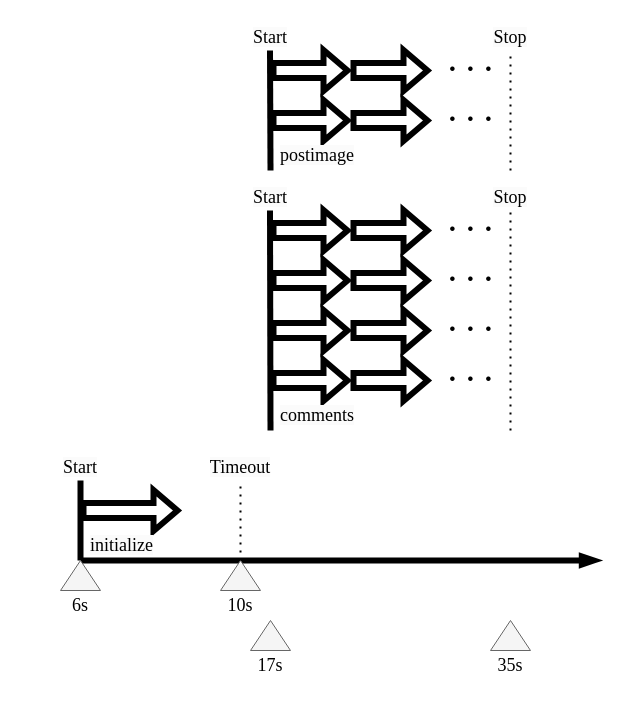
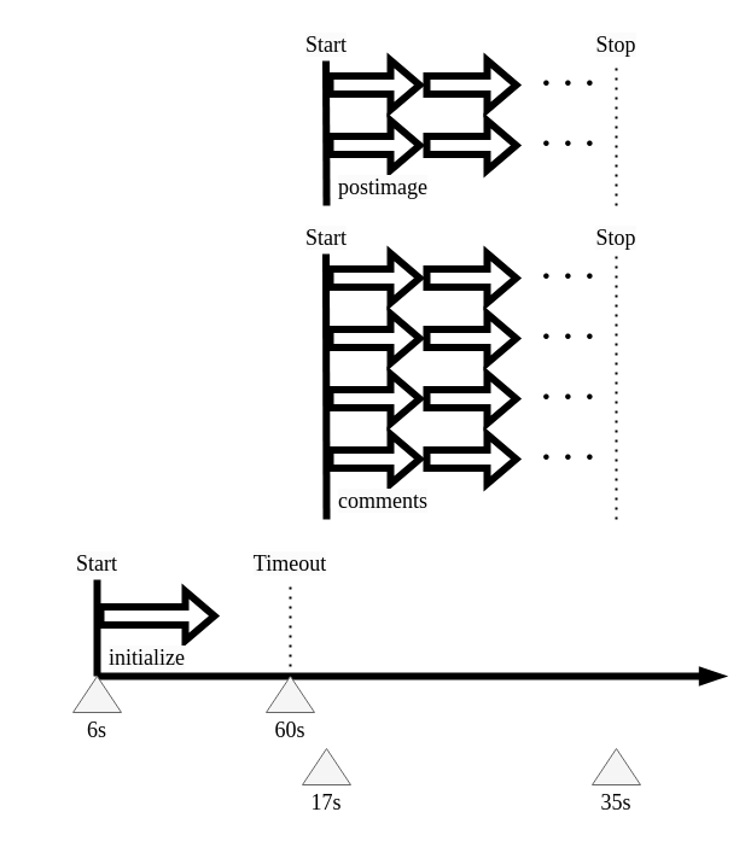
  <mxCell id="0" />
  <mxCell id="1" parent="0" />
  <mxCell id="2" value="" style="endArrow=blockThin;html=1;rounded=0;strokeWidth=6;endFill=1;endSize=6;" edge="1" parent="1"><mxGeometry width="50" height="50" relative="1" as="geometry"><mxPoint x="80" y="560" as="sourcePoint" /><mxPoint x="600" y="560" as="targetPoint" /></mxGeometry></mxCell>
  <mxCell id="3" value="" style="endArrow=none;html=1;rounded=0;strokeWidth=6;endSize=6;" edge="1" parent="1"><mxGeometry width="50" height="50" relative="1" as="geometry"><mxPoint x="80" y="560" as="sourcePoint" /><mxPoint x="80" y="480" as="targetPoint" /></mxGeometry></mxCell>
  <mxCell id="4" value="" style="group" vertex="1" connectable="0" parent="1"><mxGeometry x="20" y="560" width="120" height="60" as="geometry" /></mxCell>
  <mxCell id="5" value="" style="triangle;whiteSpace=wrap;html=1;fillColor=#f5f5f5;fontColor=#333333;strokeColor=#666666;rotation=-90;" vertex="1" parent="4"><mxGeometry x="45" y="-5" width="30" height="40" as="geometry" /></mxCell>
  <mxCell id="6" value="6s" style="text;html=1;strokeColor=none;fillColor=none;align=center;verticalAlign=middle;whiteSpace=wrap;rounded=0;fontFamily=Noto Sans Japanese;fontSource=https%3A%2F%2Ffonts.googleapis.com%2Fcss%3Ffamily%3DNoto%2BSans%2BJapanese;fontSize=18;" vertex="1" parent="4"><mxGeometry y="30" width="120" height="30" as="geometry" /></mxCell>
  <mxCell id="7" value="" style="group" vertex="1" connectable="0" parent="1"><mxGeometry x="180" y="560" width="120" height="60" as="geometry" /></mxCell>
  <mxCell id="8" value="" style="triangle;whiteSpace=wrap;html=1;fillColor=#f5f5f5;fontColor=#333333;strokeColor=#666666;rotation=-90;" vertex="1" parent="7"><mxGeometry x="45" y="-5" width="30" height="40" as="geometry" /></mxCell>
- <mxCell id="9" value="10s" style="text;html=1;strokeColor=none;fillColor=none;align=center;verticalAlign=middle;whiteSpace=wrap;rounded=0;fontFamily=Noto Sans Japanese;fontSource=https%3A%2F%2Ffonts.googleapis.com%2Fcss%3Ffamily%3DNoto%2BSans%2BJapanese;fontSize=18;" vertex="1" parent="7"><mxGeometry y="30" width="120" height="30" as="geometry" /></mxCell>
+ <mxCell id="9" value="60s" style="text;html=1;strokeColor=none;fillColor=none;align=center;verticalAlign=middle;whiteSpace=wrap;rounded=0;fontFamily=Noto Sans Japanese;fontSource=https%3A%2F%2Ffonts.googleapis.com%2Fcss%3Ffamily%3DNoto%2BSans%2BJapanese;fontSize=18;" vertex="1" parent="7"><mxGeometry y="30" width="120" height="30" as="geometry" /></mxCell>
  <mxCell id="10" value="" style="group" vertex="1" connectable="0" parent="1"><mxGeometry x="210" y="620" width="120" height="60" as="geometry" /></mxCell>
  <mxCell id="11" value="" style="triangle;whiteSpace=wrap;html=1;fillColor=#f5f5f5;fontColor=#333333;strokeColor=#666666;rotation=-90;" vertex="1" parent="10"><mxGeometry x="45" y="-5" width="30" height="40" as="geometry" /></mxCell>
  <mxCell id="12" value="17s" style="text;html=1;strokeColor=none;fillColor=none;align=center;verticalAlign=middle;whiteSpace=wrap;rounded=0;fontFamily=Noto Sans Japanese;fontSource=https%3A%2F%2Ffonts.googleapis.com%2Fcss%3Ffamily%3DNoto%2BSans%2BJapanese;fontSize=18;" vertex="1" parent="10"><mxGeometry y="30" width="120" height="30" as="geometry" /></mxCell>
  <mxCell id="13" value="" style="group" vertex="1" connectable="0" parent="1"><mxGeometry x="450" y="620" width="120" height="60" as="geometry" /></mxCell>
  <mxCell id="14" value="" style="triangle;whiteSpace=wrap;html=1;fillColor=#f5f5f5;fontColor=#333333;strokeColor=#666666;rotation=-90;" vertex="1" parent="13"><mxGeometry x="45" y="-5" width="30" height="40" as="geometry" /></mxCell>
  <mxCell id="15" value="35s" style="text;html=1;strokeColor=none;fillColor=none;align=center;verticalAlign=middle;whiteSpace=wrap;rounded=0;fontFamily=Noto Sans Japanese;fontSource=https%3A%2F%2Ffonts.googleapis.com%2Fcss%3Ffamily%3DNoto%2BSans%2BJapanese;fontSize=18;" vertex="1" parent="13"><mxGeometry y="30" width="120" height="30" as="geometry" /></mxCell>
  <mxCell id="16" value="" style="shape=flexArrow;endArrow=classic;html=1;rounded=0;strokeWidth=6;fontFamily=Noto Sans Japanese;fontSource=https%3A%2F%2Ffonts.googleapis.com%2Fcss%3Ffamily%3DNoto%2BSans%2BJapanese;fontSize=18;endSize=6;" edge="1" parent="1"><mxGeometry width="50" height="50" relative="1" as="geometry"><mxPoint x="80" y="510" as="sourcePoint" /><mxPoint x="180" y="510" as="targetPoint" /></mxGeometry></mxCell>
  <mxCell id="17" value="" style="endArrow=none;dashed=1;html=1;dashPattern=1 3;strokeWidth=2;rounded=0;fontFamily=Noto Sans Japanese;fontSource=https%3A%2F%2Ffonts.googleapis.com%2Fcss%3Ffamily%3DNoto%2BSans%2BJapanese;fontSize=18;endSize=6;" edge="1" parent="1"><mxGeometry width="50" height="50" relative="1" as="geometry"><mxPoint x="240" y="560" as="sourcePoint" /><mxPoint x="240" y="480" as="targetPoint" /></mxGeometry></mxCell>
  <mxCell id="18" value="&lt;span style=&quot;color: rgb(0, 0, 0); font-family: &amp;quot;Noto Sans Japanese&amp;quot;; font-size: 18px; font-style: normal; font-variant-ligatures: normal; font-variant-caps: normal; font-weight: 400; letter-spacing: normal; orphans: 2; text-indent: 0px; text-transform: none; widows: 2; word-spacing: 0px; -webkit-text-stroke-width: 0px; background-color: rgb(251, 251, 251); text-decoration-thickness: initial; text-decoration-style: initial; text-decoration-color: initial; float: none; display: inline !important;&quot;&gt;Timeout&lt;/span&gt;" style="text;whiteSpace=wrap;html=1;fontSize=18;fontFamily=Noto Sans Japanese;align=center;" vertex="1" parent="1"><mxGeometry x="200" y="450" width="80" height="30" as="geometry" /></mxCell>
  <mxCell id="19" value="&lt;span style=&quot;color: rgb(0, 0, 0); font-family: &amp;quot;Noto Sans Japanese&amp;quot;; font-size: 18px; font-style: normal; font-variant-ligatures: normal; font-variant-caps: normal; font-weight: 400; letter-spacing: normal; orphans: 2; text-indent: 0px; text-transform: none; widows: 2; word-spacing: 0px; -webkit-text-stroke-width: 0px; background-color: rgb(251, 251, 251); text-decoration-thickness: initial; text-decoration-style: initial; text-decoration-color: initial; float: none; display: inline !important;&quot;&gt;Start&lt;/span&gt;" style="text;whiteSpace=wrap;html=1;fontSize=18;fontFamily=Noto Sans Japanese;align=center;" vertex="1" parent="1"><mxGeometry x="40" y="450" width="80" height="30" as="geometry" /></mxCell>
  <mxCell id="20" value="&lt;span style=&quot;color: rgb(0, 0, 0); font-family: &amp;quot;Noto Sans Japanese&amp;quot;; font-size: 18px; font-style: normal; font-variant-ligatures: normal; font-variant-caps: normal; font-weight: 400; letter-spacing: normal; orphans: 2; text-indent: 0px; text-transform: none; widows: 2; word-spacing: 0px; -webkit-text-stroke-width: 0px; background-color: rgb(251, 251, 251); text-decoration-thickness: initial; text-decoration-style: initial; text-decoration-color: initial; float: none; display: inline !important;&quot;&gt;initialize&lt;/span&gt;" style="text;whiteSpace=wrap;html=1;fontSize=18;fontFamily=Noto Sans Japanese;align=left;spacing=10;" vertex="1" parent="1"><mxGeometry x="80" y="520" width="160" height="40" as="geometry" /></mxCell>
  <mxCell id="21" value="" style="endArrow=none;html=1;rounded=0;strokeWidth=6;endSize=6;exitX=0;exitY=1;exitDx=0;exitDy=0;" edge="1" parent="1" source="36"><mxGeometry width="50" height="50" relative="1" as="geometry"><mxPoint x="270" y="400" as="sourcePoint" /><mxPoint x="269.5" y="210" as="targetPoint" /></mxGeometry></mxCell>
  <mxCell id="22" value="" style="endArrow=none;html=1;rounded=0;strokeWidth=6;endSize=6;exitX=0;exitY=1;exitDx=0;exitDy=0;" edge="1" parent="1" source="34"><mxGeometry width="50" height="50" relative="1" as="geometry"><mxPoint x="269.5" y="130" as="sourcePoint" /><mxPoint x="269.5" y="50" as="targetPoint" /></mxGeometry></mxCell>
  <mxCell id="23" value="&lt;span style=&quot;color: rgb(0, 0, 0); font-family: &amp;quot;Noto Sans Japanese&amp;quot;; font-size: 18px; font-style: normal; font-variant-ligatures: normal; font-variant-caps: normal; font-weight: 400; letter-spacing: normal; orphans: 2; text-indent: 0px; text-transform: none; widows: 2; word-spacing: 0px; -webkit-text-stroke-width: 0px; background-color: rgb(251, 251, 251); text-decoration-thickness: initial; text-decoration-style: initial; text-decoration-color: initial; float: none; display: inline !important;&quot;&gt;Start&lt;/span&gt;" style="text;whiteSpace=wrap;html=1;fontSize=18;fontFamily=Noto Sans Japanese;align=center;" vertex="1" parent="1"><mxGeometry x="230" y="180" width="80" height="30" as="geometry" /></mxCell>
  <mxCell id="24" value="&lt;span style=&quot;color: rgb(0, 0, 0); font-family: &amp;quot;Noto Sans Japanese&amp;quot;; font-size: 18px; font-style: normal; font-variant-ligatures: normal; font-variant-caps: normal; font-weight: 400; letter-spacing: normal; orphans: 2; text-indent: 0px; text-transform: none; widows: 2; word-spacing: 0px; -webkit-text-stroke-width: 0px; background-color: rgb(251, 251, 251); text-decoration-thickness: initial; text-decoration-style: initial; text-decoration-color: initial; float: none; display: inline !important;&quot;&gt;Start&lt;/span&gt;" style="text;whiteSpace=wrap;html=1;fontSize=18;fontFamily=Noto Sans Japanese;align=center;" vertex="1" parent="1"><mxGeometry x="230" y="20" width="80" height="30" as="geometry" /></mxCell>
  <mxCell id="25" value="" style="endArrow=none;dashed=1;html=1;dashPattern=1 3;strokeWidth=2;rounded=0;fontFamily=Noto Sans Japanese;fontSource=https%3A%2F%2Ffonts.googleapis.com%2Fcss%3Ffamily%3DNoto%2BSans%2BJapanese;fontSize=18;endSize=6;" edge="1" parent="1"><mxGeometry width="50" height="50" relative="1" as="geometry"><mxPoint x="510" y="430" as="sourcePoint" /><mxPoint x="510" y="210" as="targetPoint" /></mxGeometry></mxCell>
  <mxCell id="26" value="&lt;span style=&quot;color: rgb(0, 0, 0); font-family: &amp;quot;Noto Sans Japanese&amp;quot;; font-size: 18px; font-style: normal; font-variant-ligatures: normal; font-variant-caps: normal; font-weight: 400; letter-spacing: normal; orphans: 2; text-indent: 0px; text-transform: none; widows: 2; word-spacing: 0px; -webkit-text-stroke-width: 0px; background-color: rgb(251, 251, 251); text-decoration-thickness: initial; text-decoration-style: initial; text-decoration-color: initial; float: none; display: inline !important;&quot;&gt;Stop&lt;/span&gt;" style="text;whiteSpace=wrap;html=1;fontSize=18;fontFamily=Noto Sans Japanese;align=center;" vertex="1" parent="1"><mxGeometry x="470" y="180" width="80" height="30" as="geometry" /></mxCell>
  <mxCell id="27" value="" style="endArrow=none;dashed=1;html=1;dashPattern=1 3;strokeWidth=2;rounded=0;fontFamily=Noto Sans Japanese;fontSource=https%3A%2F%2Ffonts.googleapis.com%2Fcss%3Ffamily%3DNoto%2BSans%2BJapanese;fontSize=18;endSize=6;" edge="1" parent="1"><mxGeometry width="50" height="50" relative="1" as="geometry"><mxPoint x="510" y="170" as="sourcePoint" /><mxPoint x="510" y="50" as="targetPoint" /></mxGeometry></mxCell>
  <mxCell id="28" value="&lt;span style=&quot;color: rgb(0, 0, 0); font-family: &amp;quot;Noto Sans Japanese&amp;quot;; font-size: 18px; font-style: normal; font-variant-ligatures: normal; font-variant-caps: normal; font-weight: 400; letter-spacing: normal; orphans: 2; text-indent: 0px; text-transform: none; widows: 2; word-spacing: 0px; -webkit-text-stroke-width: 0px; background-color: rgb(251, 251, 251); text-decoration-thickness: initial; text-decoration-style: initial; text-decoration-color: initial; float: none; display: inline !important;&quot;&gt;Stop&lt;/span&gt;" style="text;whiteSpace=wrap;html=1;fontSize=18;fontFamily=Noto Sans Japanese;align=center;" vertex="1" parent="1"><mxGeometry x="470" y="20" width="80" height="30" as="geometry" /></mxCell>
  <mxCell id="29" value="" style="shape=flexArrow;endArrow=classic;html=1;rounded=0;strokeWidth=6;fontFamily=Noto Sans Japanese;fontSource=https%3A%2F%2Ffonts.googleapis.com%2Fcss%3Ffamily%3DNoto%2BSans%2BJapanese;fontSize=18;endSize=6;" edge="1" parent="1"><mxGeometry width="50" height="50" relative="1" as="geometry"><mxPoint x="270" y="230" as="sourcePoint" /><mxPoint x="350" y="230" as="targetPoint" /></mxGeometry></mxCell>
  <mxCell id="30" value="" style="shape=flexArrow;endArrow=classic;html=1;rounded=0;strokeWidth=6;fontFamily=Noto Sans Japanese;fontSource=https%3A%2F%2Ffonts.googleapis.com%2Fcss%3Ffamily%3DNoto%2BSans%2BJapanese;fontSize=18;endSize=6;" edge="1" parent="1"><mxGeometry width="50" height="50" relative="1" as="geometry"><mxPoint x="270" y="280" as="sourcePoint" /><mxPoint x="350" y="280" as="targetPoint" /></mxGeometry></mxCell>
  <mxCell id="31" value="" style="shape=flexArrow;endArrow=classic;html=1;rounded=0;strokeWidth=6;fontFamily=Noto Sans Japanese;fontSource=https%3A%2F%2Ffonts.googleapis.com%2Fcss%3Ffamily%3DNoto%2BSans%2BJapanese;fontSize=18;endSize=6;" edge="1" parent="1"><mxGeometry width="50" height="50" relative="1" as="geometry"><mxPoint x="270" y="330" as="sourcePoint" /><mxPoint x="350" y="330" as="targetPoint" /></mxGeometry></mxCell>
  <mxCell id="32" value="" style="shape=flexArrow;endArrow=classic;html=1;rounded=0;strokeWidth=6;fontFamily=Noto Sans Japanese;fontSource=https%3A%2F%2Ffonts.googleapis.com%2Fcss%3Ffamily%3DNoto%2BSans%2BJapanese;fontSize=18;endSize=6;" edge="1" parent="1"><mxGeometry width="50" height="50" relative="1" as="geometry"><mxPoint x="270" y="70" as="sourcePoint" /><mxPoint x="350" y="70" as="targetPoint" /></mxGeometry></mxCell>
  <mxCell id="33" value="" style="shape=flexArrow;endArrow=classic;html=1;rounded=0;strokeWidth=6;fontFamily=Noto Sans Japanese;fontSource=https%3A%2F%2Ffonts.googleapis.com%2Fcss%3Ffamily%3DNoto%2BSans%2BJapanese;fontSize=18;endSize=6;" edge="1" parent="1"><mxGeometry width="50" height="50" relative="1" as="geometry"><mxPoint x="270" y="120" as="sourcePoint" /><mxPoint x="350" y="120" as="targetPoint" /></mxGeometry></mxCell>
  <mxCell id="34" value="&lt;span style=&quot;color: rgb(0, 0, 0); font-family: &amp;quot;Noto Sans Japanese&amp;quot;; font-size: 18px; font-style: normal; font-variant-ligatures: normal; font-variant-caps: normal; font-weight: 400; letter-spacing: normal; orphans: 2; text-indent: 0px; text-transform: none; widows: 2; word-spacing: 0px; -webkit-text-stroke-width: 0px; background-color: rgb(251, 251, 251); text-decoration-thickness: initial; text-decoration-style: initial; text-decoration-color: initial; float: none; display: inline !important;&quot;&gt;postimage&lt;/span&gt;" style="text;whiteSpace=wrap;html=1;fontSize=18;fontFamily=Noto Sans Japanese;align=left;spacing=10;" vertex="1" parent="1"><mxGeometry x="270" y="130" width="160" height="40" as="geometry" /></mxCell>
  <mxCell id="35" value="" style="shape=flexArrow;endArrow=classic;html=1;rounded=0;strokeWidth=6;fontFamily=Noto Sans Japanese;fontSource=https%3A%2F%2Ffonts.googleapis.com%2Fcss%3Ffamily%3DNoto%2BSans%2BJapanese;fontSize=18;endSize=6;" edge="1" parent="1"><mxGeometry width="50" height="50" relative="1" as="geometry"><mxPoint x="270" y="380" as="sourcePoint" /><mxPoint x="350" y="380" as="targetPoint" /></mxGeometry></mxCell>
  <mxCell id="36" value="&lt;span style=&quot;color: rgb(0, 0, 0); font-family: &amp;quot;Noto Sans Japanese&amp;quot;; font-size: 18px; font-style: normal; font-variant-ligatures: normal; font-variant-caps: normal; font-weight: 400; letter-spacing: normal; orphans: 2; text-indent: 0px; text-transform: none; widows: 2; word-spacing: 0px; -webkit-text-stroke-width: 0px; background-color: rgb(251, 251, 251); text-decoration-thickness: initial; text-decoration-style: initial; text-decoration-color: initial; float: none; display: inline !important;&quot;&gt;comments&lt;/span&gt;" style="text;whiteSpace=wrap;html=1;fontSize=18;fontFamily=Noto Sans Japanese;align=left;spacing=10;" vertex="1" parent="1"><mxGeometry x="270" y="390" width="160" height="40" as="geometry" /></mxCell>
  <mxCell id="37" value="" style="shape=flexArrow;endArrow=classic;html=1;rounded=0;strokeWidth=6;fontFamily=Noto Sans Japanese;fontSource=https%3A%2F%2Ffonts.googleapis.com%2Fcss%3Ffamily%3DNoto%2BSans%2BJapanese;fontSize=18;endSize=6;" edge="1" parent="1"><mxGeometry width="50" height="50" relative="1" as="geometry"><mxPoint x="350" y="70" as="sourcePoint" /><mxPoint x="430" y="70" as="targetPoint" /></mxGeometry></mxCell>
  <mxCell id="38" value="" style="shape=flexArrow;endArrow=classic;html=1;rounded=0;strokeWidth=6;fontFamily=Noto Sans Japanese;fontSource=https%3A%2F%2Ffonts.googleapis.com%2Fcss%3Ffamily%3DNoto%2BSans%2BJapanese;fontSize=18;endSize=6;" edge="1" parent="1"><mxGeometry width="50" height="50" relative="1" as="geometry"><mxPoint x="350" y="120" as="sourcePoint" /><mxPoint x="430" y="120" as="targetPoint" /></mxGeometry></mxCell>
  <mxCell id="39" value="" style="shape=flexArrow;endArrow=classic;html=1;rounded=0;strokeWidth=6;fontFamily=Noto Sans Japanese;fontSource=https%3A%2F%2Ffonts.googleapis.com%2Fcss%3Ffamily%3DNoto%2BSans%2BJapanese;fontSize=18;endSize=6;" edge="1" parent="1"><mxGeometry width="50" height="50" relative="1" as="geometry"><mxPoint x="350" y="230" as="sourcePoint" /><mxPoint x="430" y="230" as="targetPoint" /></mxGeometry></mxCell>
  <mxCell id="40" value="" style="shape=flexArrow;endArrow=classic;html=1;rounded=0;strokeWidth=6;fontFamily=Noto Sans Japanese;fontSource=https%3A%2F%2Ffonts.googleapis.com%2Fcss%3Ffamily%3DNoto%2BSans%2BJapanese;fontSize=18;endSize=6;" edge="1" parent="1"><mxGeometry width="50" height="50" relative="1" as="geometry"><mxPoint x="350" y="280" as="sourcePoint" /><mxPoint x="430" y="280" as="targetPoint" /></mxGeometry></mxCell>
  <mxCell id="41" value="" style="shape=flexArrow;endArrow=classic;html=1;rounded=0;strokeWidth=6;fontFamily=Noto Sans Japanese;fontSource=https%3A%2F%2Ffonts.googleapis.com%2Fcss%3Ffamily%3DNoto%2BSans%2BJapanese;fontSize=18;endSize=6;" edge="1" parent="1"><mxGeometry width="50" height="50" relative="1" as="geometry"><mxPoint x="350" y="330" as="sourcePoint" /><mxPoint x="430" y="330" as="targetPoint" /></mxGeometry></mxCell>
  <mxCell id="42" value="" style="shape=flexArrow;endArrow=classic;html=1;rounded=0;strokeWidth=6;fontFamily=Noto Sans Japanese;fontSource=https%3A%2F%2Ffonts.googleapis.com%2Fcss%3Ffamily%3DNoto%2BSans%2BJapanese;fontSize=18;endSize=6;" edge="1" parent="1"><mxGeometry width="50" height="50" relative="1" as="geometry"><mxPoint x="350" y="380" as="sourcePoint" /><mxPoint x="430" y="380" as="targetPoint" /></mxGeometry></mxCell>
  <mxCell id="43" value="・・・" style="text;whiteSpace=wrap;html=1;fontSize=18;fontFamily=Noto Sans Japanese;align=center;verticalAlign=middle;fontStyle=1" vertex="1" parent="1"><mxGeometry x="430" y="50" width="80" height="40" as="geometry" /></mxCell>
  <mxCell id="44" value="・・・" style="text;whiteSpace=wrap;html=1;fontSize=18;fontFamily=Noto Sans Japanese;align=center;verticalAlign=middle;fontStyle=1" vertex="1" parent="1"><mxGeometry x="430" y="100" width="80" height="40" as="geometry" /></mxCell>
  <mxCell id="45" value="・・・" style="text;whiteSpace=wrap;html=1;fontSize=18;fontFamily=Noto Sans Japanese;align=center;verticalAlign=middle;fontStyle=1" vertex="1" parent="1"><mxGeometry x="430" y="210" width="80" height="40" as="geometry" /></mxCell>
  <mxCell id="46" value="・・・" style="text;whiteSpace=wrap;html=1;fontSize=18;fontFamily=Noto Sans Japanese;align=center;verticalAlign=middle;fontStyle=1" vertex="1" parent="1"><mxGeometry x="430" y="260" width="80" height="40" as="geometry" /></mxCell>
  <mxCell id="47" value="・・・" style="text;whiteSpace=wrap;html=1;fontSize=18;fontFamily=Noto Sans Japanese;align=center;verticalAlign=middle;fontStyle=1" vertex="1" parent="1"><mxGeometry x="430" y="310" width="80" height="40" as="geometry" /></mxCell>
  <mxCell id="48" value="・・・" style="text;whiteSpace=wrap;html=1;fontSize=18;fontFamily=Noto Sans Japanese;align=center;verticalAlign=middle;fontStyle=1" vertex="1" parent="1"><mxGeometry x="430" y="360" width="80" height="40" as="geometry" /></mxCell>
